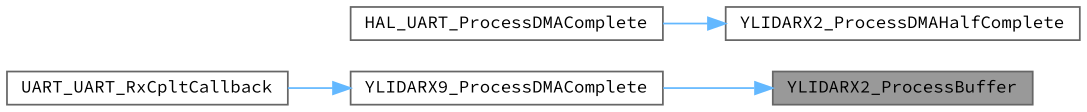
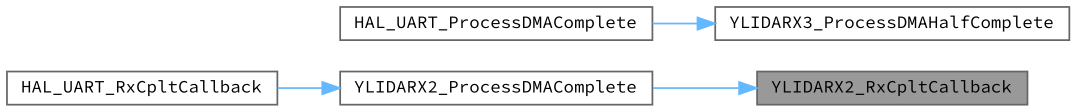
  digraph {
    fontname="Source Code Pro"
    rankdir=RL
    node [color=grey40 fillcolor=white fontname="Source Code Pro" fontsize=10 shape=box style=filled]
    edge [color=steelblue1 dir=back fontname="Source Code Pro" fontsize=10 labelfontname=Helvetica labelfontsize=10 style=solid]
-   n1 [color=gray40 fillcolor=grey60 fontcolor=black height=0.2 label=YLIDARX2_ProcessBuffer width=0.4]
-   n2 [height=0.2 label=YLIDARX9_ProcessDMAComplete width=0.4]
-   n3 [height=0.2 label=UART_UART_RxCpltCallback width=0.4]
-   n4 [height=0.2 label=YLIDARX2_ProcessDMAHalfComplete width=0.4]
+   n1 [color=gray40 fillcolor=grey60 fontcolor=black height=0.2 label=YLIDARX2_RxCpltCallback width=0.4]
+   n2 [height=0.2 label=YLIDARX2_ProcessDMAComplete width=0.4]
+   n3 [height=0.2 label=HAL_UART_RxCpltCallback width=0.4]
+   n4 [height=0.2 label=YLIDARX3_ProcessDMAHalfComplete width=0.4]
    n5 [height=0.2 label=HAL_UART_ProcessDMAComplete width=0.4]
    n1 -> n2
    n2 -> n3
    n4 -> n5
  }
